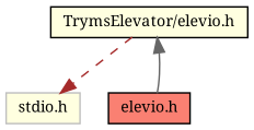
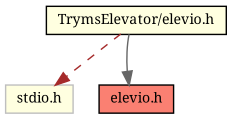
  digraph {
    fontname="Noto Serif"
    node [color=black fillcolor=lightyellow fontname="Noto Serif" fontsize=10 shape=record style=filled]
    edge [fontname="Noto Serif" fontsize=10 labelfontname=Helvetica labelfontsize=10]
    n1 [fontcolor=black height=0.2 label="TrymsElevator/elevio.h" width=0.4]
    n2 [color=grey75 height=0.2 label="stdio.h" width=0.4]
    n3 [fillcolor=salmon height=0.2 label="elevio.h" width=0.4]
    n1 -> n2 [color=brown style=dashed]
-   n3 -> n1 [color=gray40 style=solid]
+   n1 -> n3 [color=gray40 style=solid]
  }
